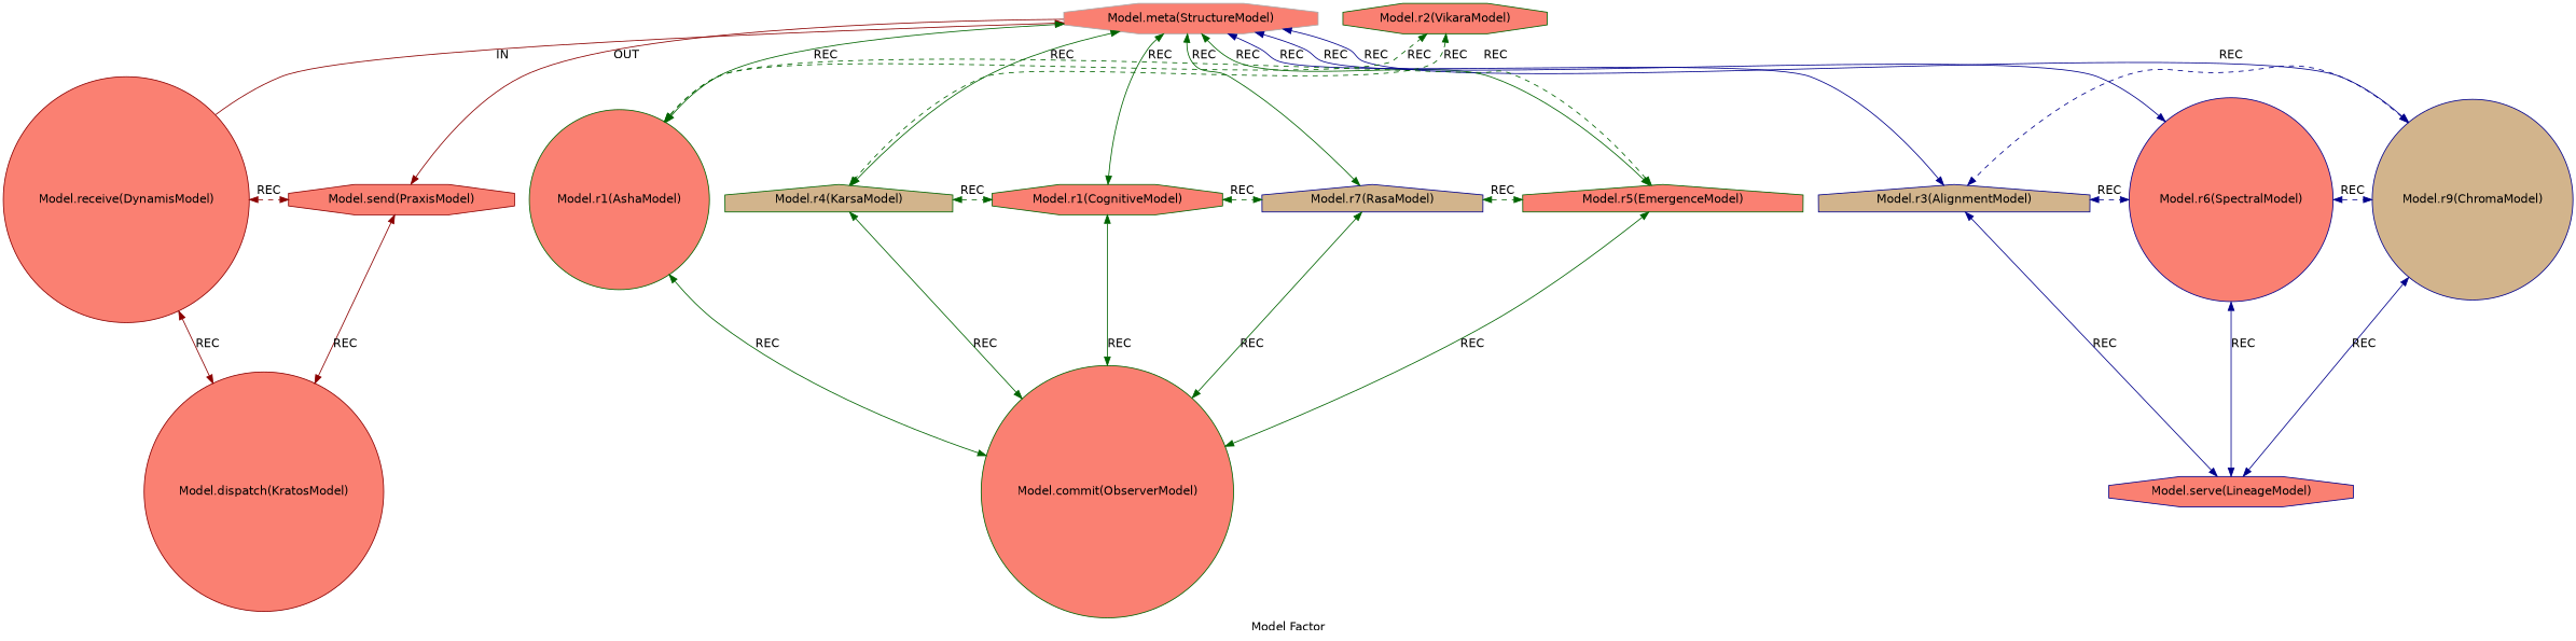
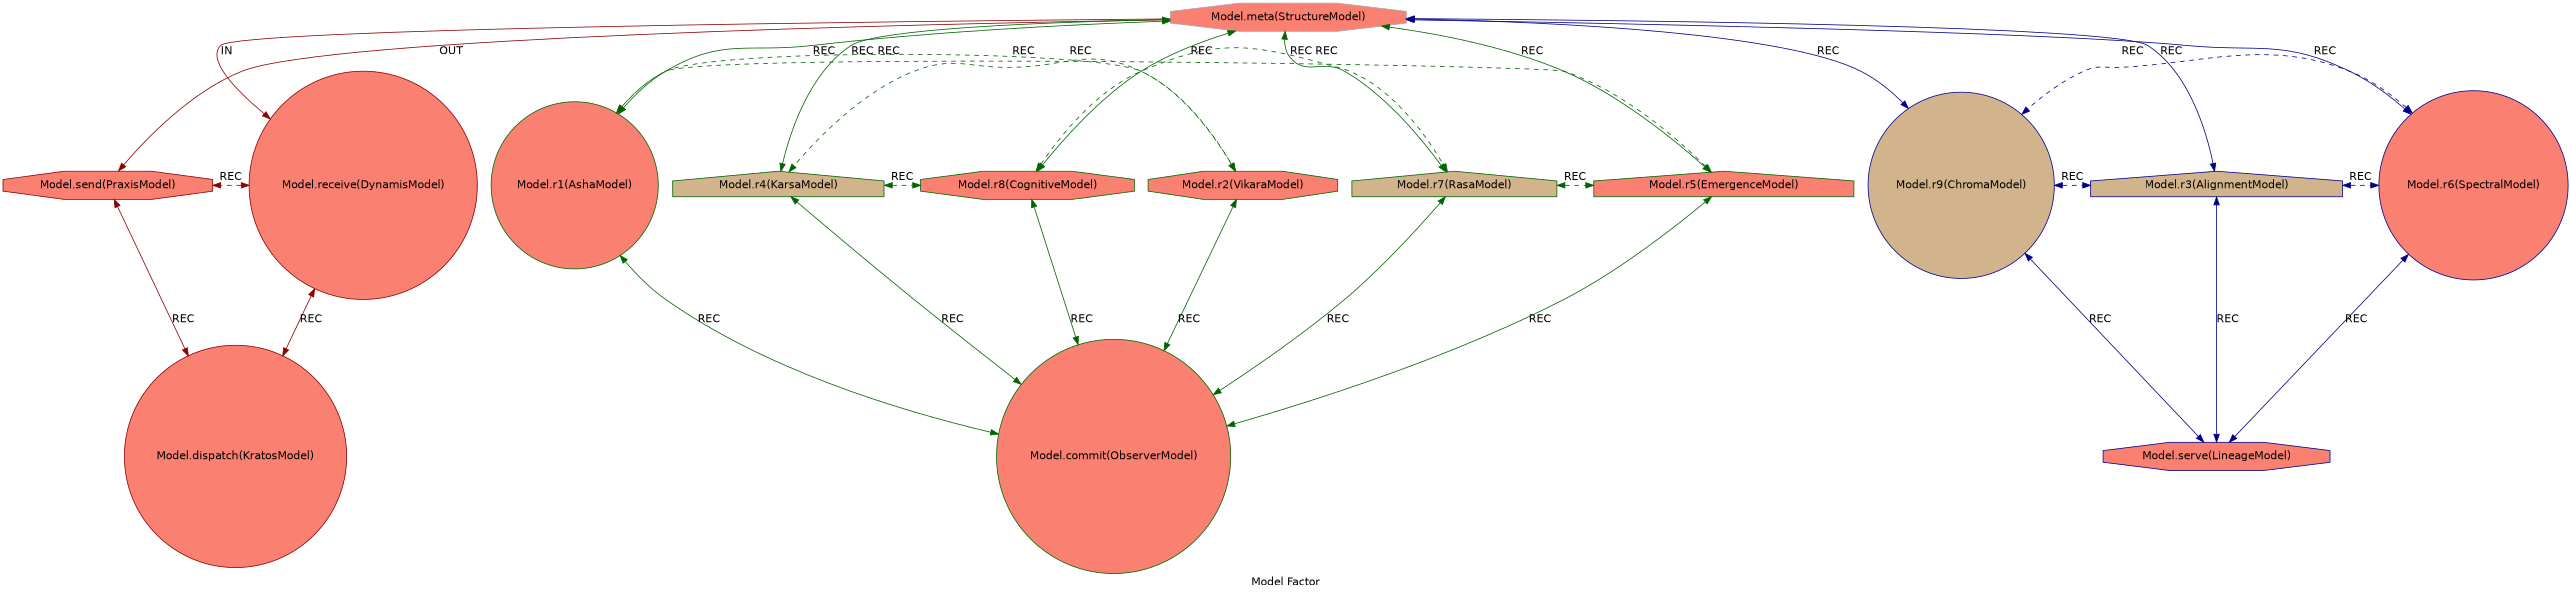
  strict digraph {
    color=lightgray
    fontname="DejaVu Sans"
    label="Model Factor"
    style=filled
    node [color=darkgreen fillcolor=salmon fontname="DejaVu Sans" shape=circle style=filled]
    edge [color=darkgreen fontname="DejaVu Sans" dir=both]
    n1 [color=darkred label="Model.receive(DynamisModel)"]
    n2 [color=darkgray label="Model.meta(StructureModel)" shape=octagon]
    n3 [color=darkred label="Model.send(PraxisModel)" shape=octagon]
    n4 [color=darkred label="Model.dispatch(KratosModel)"]
    n5 [label="Model.r1(AshaModel)"]
    n6 [fillcolor=tan label="Model.r4(KarsaModel)" shape=house]
-   n7 [label="Model.r1(CognitiveModel)" shape=octagon]
-   n8 [color=darkblue fillcolor=tan label="Model.r7(RasaModel)" shape=house]
+   n7 [label="Model.r8(CognitiveModel)" shape=octagon]
+   n8 [fillcolor=tan label="Model.r7(RasaModel)" shape=house]
    n9 [label="Model.r5(EmergenceModel)" shape=house]
    n10 [color=darkblue fillcolor=tan label="Model.r3(AlignmentModel)" shape=house]
    n11 [color=darkblue label="Model.r6(SpectralModel)"]
    n12 [color=darkblue fillcolor=tan label="Model.r9(ChromaModel)"]
    n13 [label="Model.r2(VikaraModel)" shape=octagon]
    n14 [label="Model.commit(ObserverModel)"]
    n15 [color=darkblue label="Model.serve(LineageModel)" shape=octagon]
-   n1 -> n2 [color=darkred constraint=false label=IN dir=""]
+   n2 -> n1 [color=darkred constraint=false label=IN dir=""]
    n1 -> n3 [color=darkred constraint=false label=REC style=dashed]
    n1 -> n4 [color=darkred label=REC]
    n2 -> n3 [color=darkred label=OUT dir=""]
    n2 -> n5 [label=REC]
    n2 -> n6 [label=REC]
    n2 -> n7 [label=REC]
    n2 -> n8 [label=REC]
    n2 -> n9 [label=REC]
    n2 -> n10 [color=darkblue label=REC]
    n2 -> n11 [color=darkblue label=REC]
    n2 -> n12 [color=darkblue label=REC]
    n3 -> n4 [color=darkred label=REC]
    n5 -> n13 [constraint=false label=REC style=dashed]
    n5 -> n14 [label=REC]
    n6 -> n7 [constraint=false label=REC style=dashed]
    n6 -> n14 [label=REC]
    n7 -> n8 [constraint=false label=REC style=dashed]
    n7 -> n14 [label=REC]
    n8 -> n9 [constraint=false label=REC style=dashed]
    n8 -> n14 [label=REC]
    n9 -> n5 [constraint=false label=REC style=dashed]
    n9 -> n14 [label=REC]
    n10 -> n11 [color=darkblue constraint=false label=REC style=dashed]
    n10 -> n15 [color=darkblue label=REC]
    n11 -> n12 [color=darkblue constraint=false label=REC style=dashed]
    n11 -> n15 [color=darkblue label=REC]
    n12 -> n10 [color=darkblue constraint=false label=REC style=dashed]
    n12 -> n15 [color=darkblue label=REC]
    n13 -> n6 [constraint=false label=REC style=dashed]
+   n13 -> n14 [label=REC]
  }
